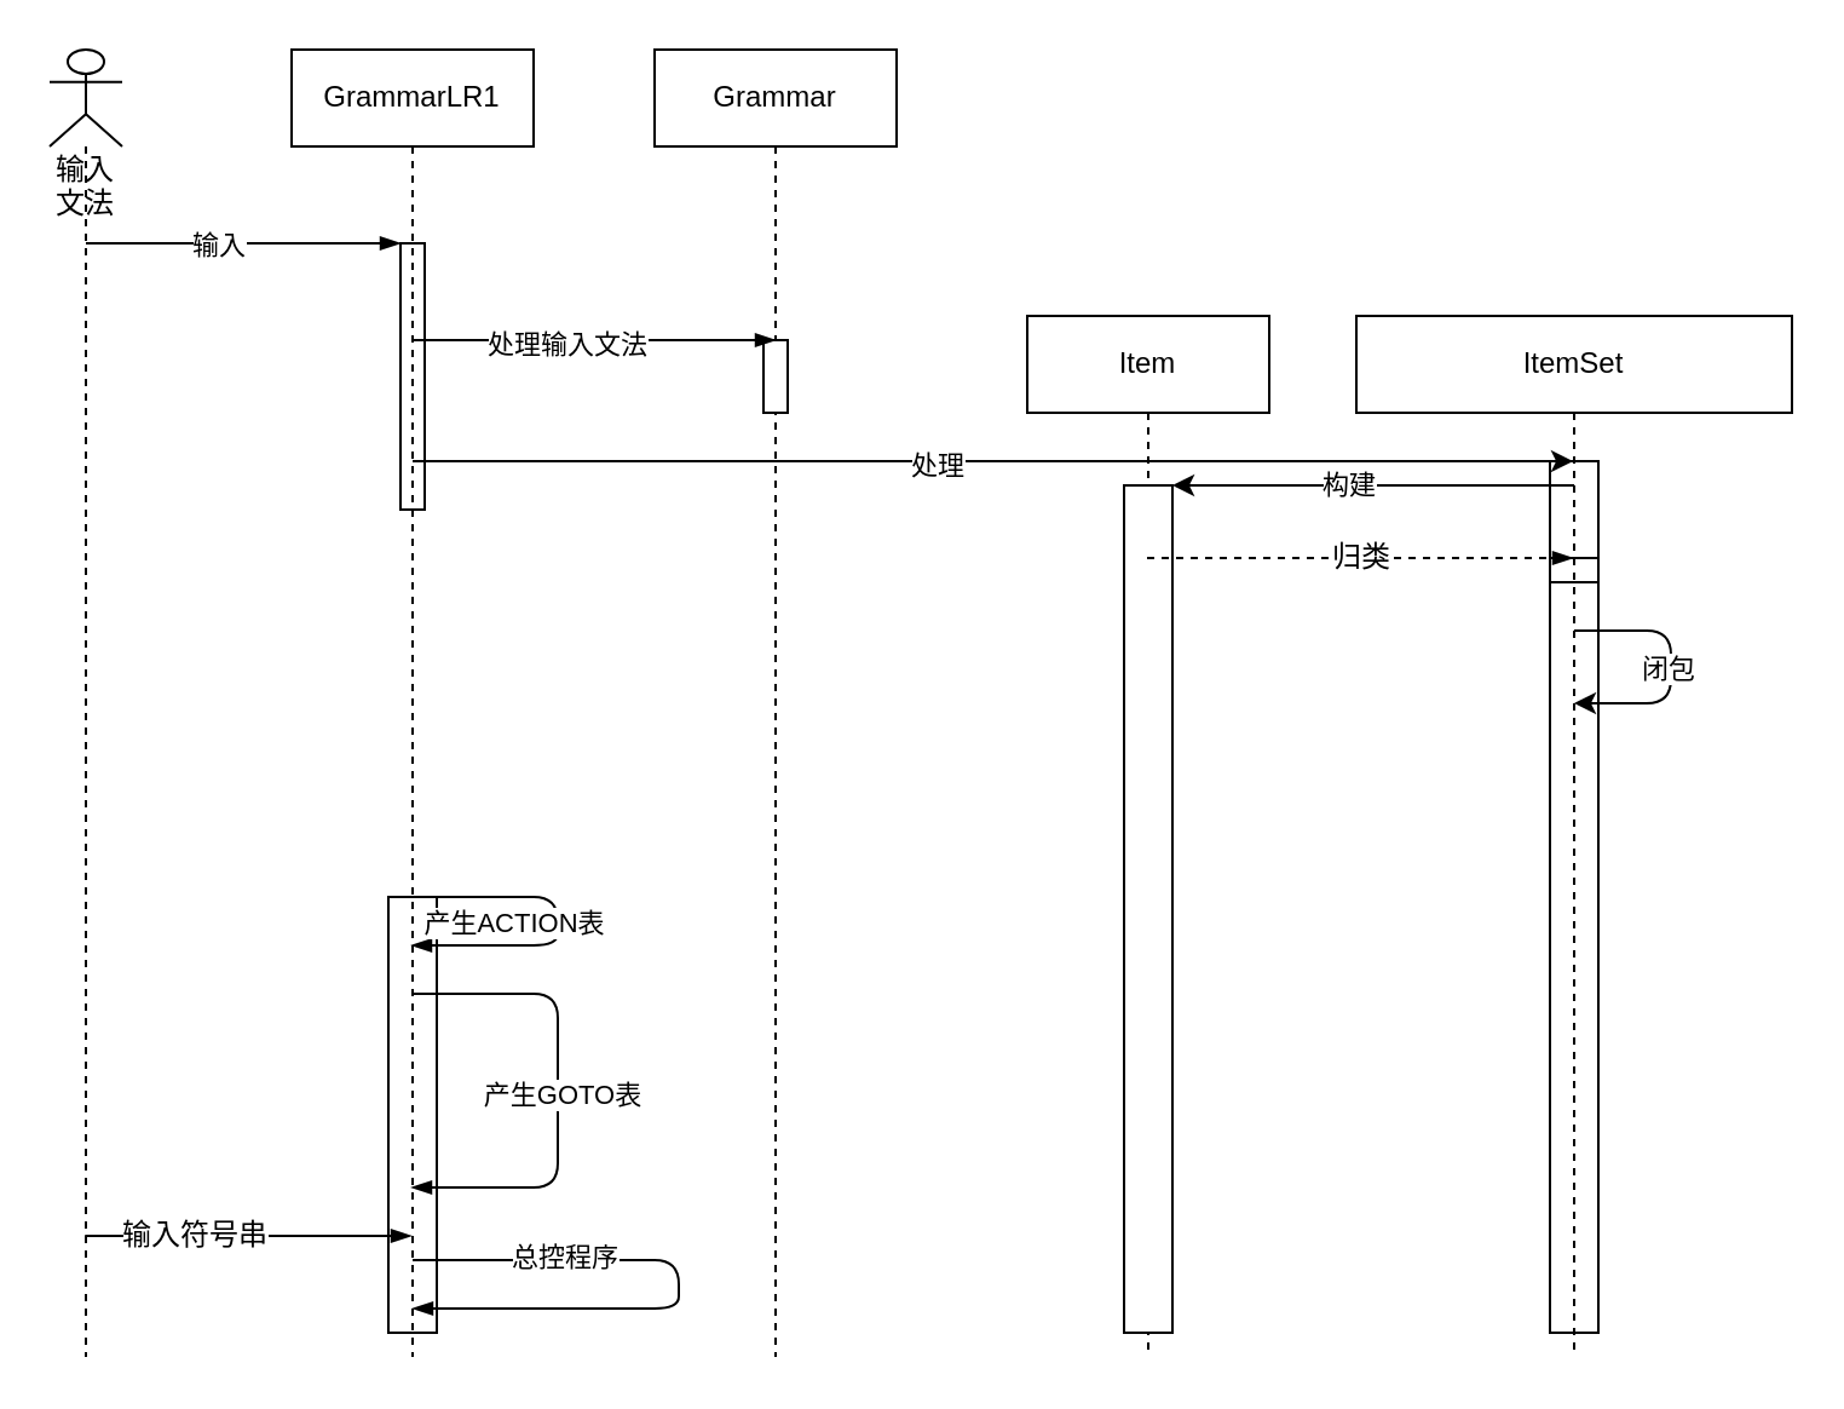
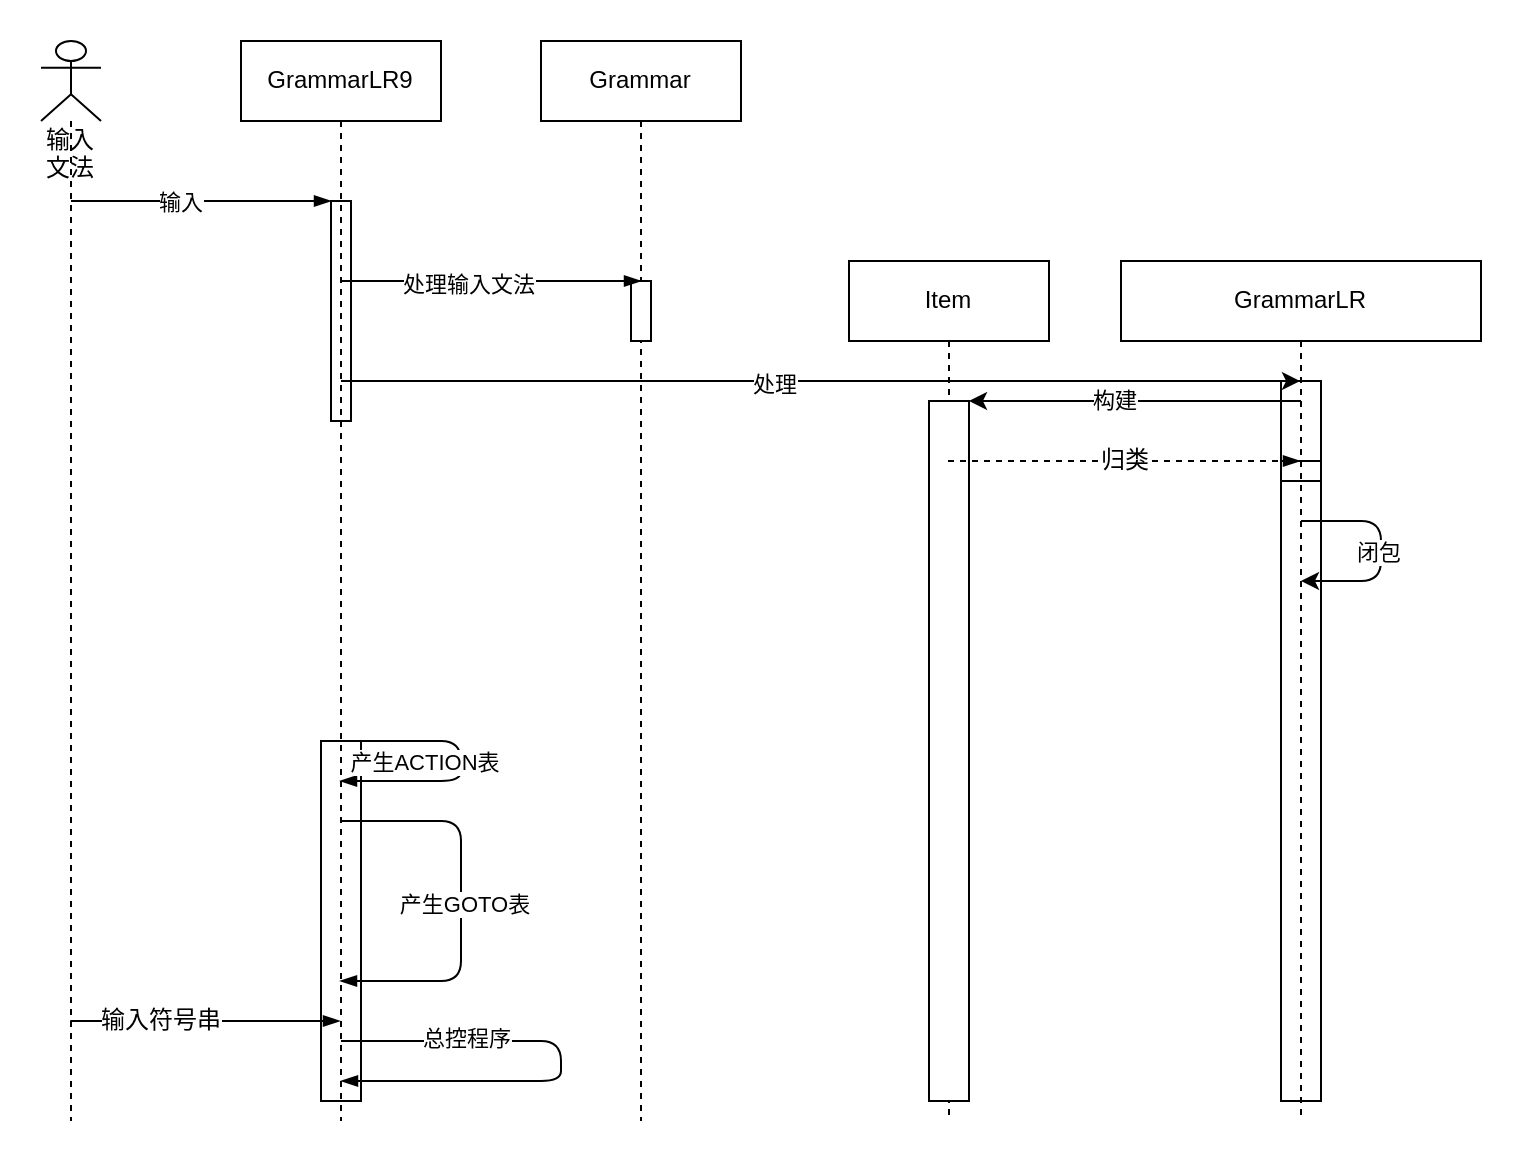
  <mxCell id="0" />
  <mxCell id="1" parent="0" />
  <mxCell id="2" value="" style="rounded=0;whiteSpace=wrap;html=1;" parent="1" vertex="1"><mxGeometry x="160" y="370" width="20" height="180" as="geometry" /></mxCell>
  <mxCell id="3" value="" style="rounded=0;whiteSpace=wrap;html=1;" parent="1" vertex="1"><mxGeometry x="640" y="190" width="20" height="360" as="geometry" /></mxCell>
  <mxCell id="4" value="" style="rounded=0;whiteSpace=wrap;html=1;" parent="1" vertex="1"><mxGeometry x="165" y="100" width="10" height="110" as="geometry" /></mxCell>
  <mxCell id="5" value="" style="rounded=0;whiteSpace=wrap;html=1;" parent="1" vertex="1"><mxGeometry x="640" y="230" width="20" height="10" as="geometry" /></mxCell>
  <mxCell id="6" value="Grammar" style="shape=umlLifeline;perimeter=lifelinePerimeter;whiteSpace=wrap;html=1;container=1;collapsible=0;recursiveResize=0;outlineConnect=0;" parent="1" vertex="1"><mxGeometry x="270" y="20" width="100" height="540" as="geometry" /></mxCell>
  <mxCell id="7" value="" style="rounded=0;whiteSpace=wrap;html=1;" parent="6" vertex="1"><mxGeometry x="45" y="120" width="10" height="30" as="geometry" /></mxCell>
- <mxCell id="8" value="GrammarLR1" style="shape=umlLifeline;perimeter=lifelinePerimeter;whiteSpace=wrap;html=1;container=1;collapsible=0;recursiveResize=0;outlineConnect=0;" parent="1" vertex="1"><mxGeometry x="120" y="20" width="100" height="540" as="geometry" /></mxCell>
+ <mxCell id="8" value="GrammarLR9" style="shape=umlLifeline;perimeter=lifelinePerimeter;whiteSpace=wrap;html=1;container=1;collapsible=0;recursiveResize=0;outlineConnect=0;" parent="1" vertex="1"><mxGeometry x="120" y="20" width="100" height="540" as="geometry" /></mxCell>
  <mxCell id="9" value="" style="edgeStyle=elbowEdgeStyle;fontSize=12;html=1;endArrow=blockThin;endFill=1;" parent="8" target="8" edge="1"><mxGeometry width="160" relative="1" as="geometry"><mxPoint x="50" y="350" as="sourcePoint" /><mxPoint x="130" y="400" as="targetPoint" /><Array as="points"><mxPoint x="110" y="370" /></Array></mxGeometry></mxCell>
  <mxCell id="10" value="产生ACTION表" style="edgeLabel;html=1;align=center;verticalAlign=middle;resizable=0;points=[];" parent="9" vertex="1" connectable="0"><mxGeometry x="0.409" y="1" relative="1" as="geometry"><mxPoint y="-11" as="offset" /></mxGeometry></mxCell>
  <mxCell id="11" value="Item" style="shape=umlLifeline;perimeter=lifelinePerimeter;whiteSpace=wrap;html=1;container=1;collapsible=0;recursiveResize=0;outlineConnect=0;" parent="1" vertex="1"><mxGeometry x="424" y="130" width="100" height="430" as="geometry" /></mxCell>
- <mxCell id="12" value="ItemSet" style="shape=umlLifeline;perimeter=lifelinePerimeter;whiteSpace=wrap;html=1;container=1;collapsible=0;recursiveResize=0;outlineConnect=0;" parent="1" vertex="1"><mxGeometry x="560" y="130" width="180" height="430" as="geometry" /></mxCell>
+ <mxCell id="12" value="GrammarLR" style="shape=umlLifeline;perimeter=lifelinePerimeter;whiteSpace=wrap;html=1;container=1;collapsible=0;recursiveResize=0;outlineConnect=0;" parent="1" vertex="1"><mxGeometry x="560" y="130" width="180" height="430" as="geometry" /></mxCell>
  <mxCell id="13" value="输入文法" style="shape=umlLifeline;participant=umlActor;perimeter=lifelinePerimeter;whiteSpace=wrap;html=1;container=1;collapsible=0;recursiveResize=0;verticalAlign=top;spacingTop=36;outlineConnect=0;" parent="1" vertex="1"><mxGeometry x="20" y="20" width="30" height="540" as="geometry" /></mxCell>
  <mxCell id="14" value="输入符号串" style="edgeStyle=elbowEdgeStyle;fontSize=12;html=1;endArrow=blockThin;endFill=1;" parent="13" target="8" edge="1"><mxGeometry width="160" relative="1" as="geometry"><mxPoint x="50" y="490" as="sourcePoint" /><mxPoint x="210" y="490" as="targetPoint" /><Array as="points"><mxPoint x="10" y="490" /><mxPoint x="140" y="480" /></Array></mxGeometry></mxCell>
  <mxCell id="15" value="" style="edgeStyle=elbowEdgeStyle;fontSize=12;html=1;endArrow=blockThin;endFill=1;" parent="1" edge="1"><mxGeometry width="160" relative="1" as="geometry"><mxPoint x="35" y="100" as="sourcePoint" /><mxPoint x="165" y="100" as="targetPoint" /><Array as="points" /></mxGeometry></mxCell>
  <mxCell id="16" value="输入" style="edgeLabel;html=1;align=center;verticalAlign=middle;resizable=0;points=[];" parent="15" vertex="1" connectable="0"><mxGeometry x="-0.171" relative="1" as="geometry"><mxPoint as="offset" /></mxGeometry></mxCell>
  <mxCell id="17" value="" style="edgeStyle=elbowEdgeStyle;fontSize=12;html=1;endArrow=blockThin;endFill=1;" parent="1" edge="1"><mxGeometry width="160" relative="1" as="geometry"><mxPoint x="170" y="140" as="sourcePoint" /><mxPoint x="320" y="140" as="targetPoint" /></mxGeometry></mxCell>
  <mxCell id="18" value="处理输入文法" style="edgeLabel;html=1;align=center;verticalAlign=middle;resizable=0;points=[];" parent="17" vertex="1" connectable="0"><mxGeometry x="-0.16" y="-1" relative="1" as="geometry"><mxPoint as="offset" /></mxGeometry></mxCell>
  <mxCell id="19" value="" style="edgeStyle=elbowEdgeStyle;fontSize=12;html=1;endArrow=blockThin;endFill=1;" parent="1" target="8" edge="1"><mxGeometry width="160" relative="1" as="geometry"><mxPoint x="170" y="410" as="sourcePoint" /><mxPoint x="180" y="480" as="targetPoint" /><Array as="points"><mxPoint x="230" y="490" /><mxPoint x="200" y="490" /><mxPoint x="240" y="480" /><mxPoint x="250" y="460" /></Array></mxGeometry></mxCell>
  <mxCell id="20" value="产生GOTO表" style="edgeLabel;html=1;align=center;verticalAlign=middle;resizable=0;points=[];" parent="19" vertex="1" connectable="0"><mxGeometry x="0.25" y="1" relative="1" as="geometry"><mxPoint y="-24" as="offset" /></mxGeometry></mxCell>
  <mxCell id="21" value="" style="edgeStyle=elbowEdgeStyle;fontSize=12;html=1;endArrow=blockThin;endFill=1;" parent="1" edge="1"><mxGeometry width="160" relative="1" as="geometry"><mxPoint x="170" y="520" as="sourcePoint" /><mxPoint x="170" y="540" as="targetPoint" /><Array as="points"><mxPoint x="280" y="560" /></Array></mxGeometry></mxCell>
  <mxCell id="22" value="总控程序" style="edgeLabel;html=1;align=center;verticalAlign=middle;resizable=0;points=[];" parent="21" vertex="1" connectable="0"><mxGeometry x="-0.483" y="2" relative="1" as="geometry"><mxPoint as="offset" /></mxGeometry></mxCell>
  <mxCell id="23" value="" style="rounded=0;whiteSpace=wrap;html=1;" parent="1" vertex="1"><mxGeometry x="464" y="200" width="20" height="350" as="geometry" /></mxCell>
  <mxCell id="24" value="" style="endArrow=classic;html=1;" parent="1" target="12" edge="1"><mxGeometry width="50" height="50" relative="1" as="geometry"><mxPoint x="170" y="190" as="sourcePoint" /><mxPoint x="290" y="190" as="targetPoint" /></mxGeometry></mxCell>
  <mxCell id="25" value="处理" style="edgeLabel;html=1;align=center;verticalAlign=middle;resizable=0;points=[];" vertex="1" connectable="0" parent="24"><mxGeometry x="-0.099" y="-1" relative="1" as="geometry"><mxPoint as="offset" /></mxGeometry></mxCell>
  <mxCell id="26" value="" style="endArrow=classic;html=1;entryX=1;entryY=0;entryDx=0;entryDy=0;" parent="1" target="23" edge="1"><mxGeometry width="50" height="50" relative="1" as="geometry"><mxPoint x="650" y="200" as="sourcePoint" /><mxPoint x="540" y="170" as="targetPoint" /></mxGeometry></mxCell>
  <mxCell id="27" value="构建" style="edgeLabel;html=1;align=center;verticalAlign=middle;resizable=0;points=[];" vertex="1" connectable="0" parent="26"><mxGeometry x="0.133" relative="1" as="geometry"><mxPoint as="offset" /></mxGeometry></mxCell>
  <mxCell id="28" value="" style="edgeStyle=none;html=1;" parent="1" edge="1"><mxGeometry relative="1" as="geometry"><mxPoint x="650" y="260" as="sourcePoint" /><mxPoint x="650" y="290" as="targetPoint" /><Array as="points"><mxPoint x="690" y="260" /><mxPoint x="690" y="290" /></Array></mxGeometry></mxCell>
  <mxCell id="29" value="闭包" style="edgeLabel;html=1;align=center;verticalAlign=middle;resizable=0;points=[];" parent="28" vertex="1" connectable="0"><mxGeometry y="-2" relative="1" as="geometry"><mxPoint as="offset" /></mxGeometry></mxCell>
  <mxCell id="30" value="归类" style="edgeStyle=elbowEdgeStyle;fontSize=12;html=1;endArrow=blockThin;endFill=1;elbow=horizontal;dashed=1" parent="1" target="12" edge="1" source="11"><mxGeometry width="160" relative="1" as="geometry"><mxPoint x="470" y="340" as="sourcePoint" /><mxPoint x="630" y="340" as="targetPoint" /><Array as="points"><mxPoint x="530" y="230" /><mxPoint x="530" y="250" /><mxPoint x="570" y="325" /><mxPoint x="540" y="340" /></Array></mxGeometry></mxCell>
